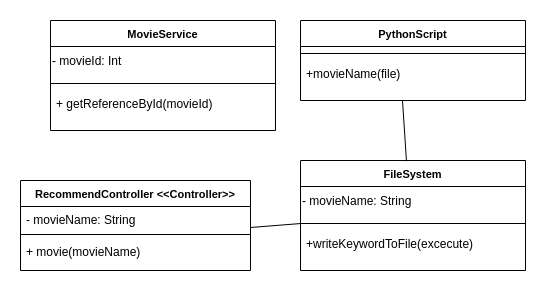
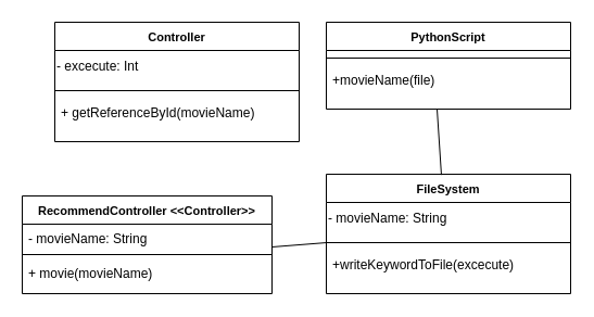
  <mxCell id="0" />
  <mxCell id="1" parent="0" />
  <mxCell id="2" value="&lt;font style=&quot;font-size: 11px;&quot;&gt;RecommendController&amp;nbsp;&lt;/font&gt;&lt;span style=&quot;font-size: 11px; background-color: initial;&quot;&gt;&amp;lt;&amp;lt;Controller&amp;gt;&amp;gt;&lt;/span&gt;" style="swimlane;fontStyle=1;align=center;verticalAlign=top;childLayout=stackLayout;horizontal=1;startSize=26;horizontalStack=0;resizeParent=1;resizeParentMax=0;resizeLast=0;collapsible=1;marginBottom=0;whiteSpace=wrap;html=1;" vertex="1" parent="1"><mxGeometry x="20" y="180" width="230" height="90" as="geometry" /></mxCell>
  <mxCell id="3" value="- movieName: String" style="text;strokeColor=none;fillColor=none;align=left;verticalAlign=top;spacingLeft=4;spacingRight=4;overflow=hidden;rotatable=0;points=[[0,0.5],[1,0.5]];portConstraint=eastwest;whiteSpace=wrap;html=1;" vertex="1" parent="2"><mxGeometry y="26" width="230" height="24" as="geometry" /></mxCell>
  <mxCell id="4" value="" style="line;strokeWidth=1;fillColor=none;align=left;verticalAlign=middle;spacingTop=-1;spacingLeft=3;spacingRight=3;rotatable=0;labelPosition=right;points=[];portConstraint=eastwest;strokeColor=inherit;" vertex="1" parent="2"><mxGeometry y="50" width="230" height="8" as="geometry" /></mxCell>
  <mxCell id="5" value="+ movie(movieName)" style="text;strokeColor=none;fillColor=none;align=left;verticalAlign=top;spacingLeft=4;spacingRight=4;overflow=hidden;rotatable=0;points=[[0,0.5],[1,0.5]];portConstraint=eastwest;whiteSpace=wrap;html=1;" vertex="1" parent="2"><mxGeometry y="58" width="230" height="32" as="geometry" /></mxCell>
- <mxCell id="6" value="&lt;span style=&quot;font-size: 11px;&quot;&gt;MovieService&lt;/span&gt;" style="swimlane;fontStyle=1;align=center;verticalAlign=top;childLayout=stackLayout;horizontal=1;startSize=26;horizontalStack=0;resizeParent=1;resizeParentMax=0;resizeLast=0;collapsible=1;marginBottom=0;whiteSpace=wrap;html=1;" vertex="1" parent="1"><mxGeometry x="50" y="20" width="225" height="110" as="geometry" /></mxCell>
- <mxCell id="7" value="- movieId: Int" style="text;html=1;align=left;verticalAlign=middle;resizable=0;points=[];autosize=1;strokeColor=none;fillColor=none;" vertex="1" parent="6"><mxGeometry y="26" width="225" height="30" as="geometry" /></mxCell>
+ <mxCell id="6" value="&lt;span style=&quot;font-size: 11px;&quot;&gt;Controller&lt;/span&gt;" style="swimlane;fontStyle=1;align=center;verticalAlign=top;childLayout=stackLayout;horizontal=1;startSize=26;horizontalStack=0;resizeParent=1;resizeParentMax=0;resizeLast=0;collapsible=1;marginBottom=0;whiteSpace=wrap;html=1;" vertex="1" parent="1"><mxGeometry x="50" y="20" width="225" height="110" as="geometry" /></mxCell>
+ <mxCell id="7" value="- excecute: Int" style="text;html=1;align=left;verticalAlign=middle;resizable=0;points=[];autosize=1;strokeColor=none;fillColor=none;" vertex="1" parent="6"><mxGeometry y="26" width="225" height="30" as="geometry" /></mxCell>
  <mxCell id="8" value="" style="line;strokeWidth=1;fillColor=none;align=left;verticalAlign=middle;spacingTop=-1;spacingLeft=3;spacingRight=3;rotatable=0;labelPosition=right;points=[];portConstraint=eastwest;strokeColor=inherit;" vertex="1" parent="6"><mxGeometry y="56" width="225" height="14" as="geometry" /></mxCell>
- <mxCell id="9" value="&lt;div&gt;&lt;span style=&quot;background-color: initial;&quot;&gt;+ getReferenceById(movieId)&lt;/span&gt;&lt;/div&gt;" style="text;strokeColor=none;fillColor=none;align=left;verticalAlign=top;spacingLeft=4;spacingRight=4;overflow=hidden;rotatable=0;points=[[0,0.5],[1,0.5]];portConstraint=eastwest;whiteSpace=wrap;html=1;" vertex="1" parent="6"><mxGeometry y="70" width="225" height="40" as="geometry" /></mxCell>
+ <mxCell id="9" value="&lt;div&gt;&lt;span style=&quot;background-color: initial;&quot;&gt;+ getReferenceById(movieName)&lt;/span&gt;&lt;/div&gt;" style="text;strokeColor=none;fillColor=none;align=left;verticalAlign=top;spacingLeft=4;spacingRight=4;overflow=hidden;rotatable=0;points=[[0,0.5],[1,0.5]];portConstraint=eastwest;whiteSpace=wrap;html=1;" vertex="1" parent="6"><mxGeometry y="70" width="225" height="40" as="geometry" /></mxCell>
  <mxCell id="10" value="&lt;span style=&quot;font-size: 11px;&quot;&gt;FileSystem&lt;/span&gt;" style="swimlane;fontStyle=1;align=center;verticalAlign=top;childLayout=stackLayout;horizontal=1;startSize=26;horizontalStack=0;resizeParent=1;resizeParentMax=0;resizeLast=0;collapsible=1;marginBottom=0;whiteSpace=wrap;html=1;" vertex="1" parent="1"><mxGeometry x="300" y="160" width="225" height="110" as="geometry" /></mxCell>
  <mxCell id="11" value="- movieName: String" style="text;html=1;align=left;verticalAlign=middle;resizable=0;points=[];autosize=1;strokeColor=none;fillColor=none;" vertex="1" parent="10"><mxGeometry y="26" width="225" height="30" as="geometry" /></mxCell>
  <mxCell id="12" value="" style="line;strokeWidth=1;fillColor=none;align=left;verticalAlign=middle;spacingTop=-1;spacingLeft=3;spacingRight=3;rotatable=0;labelPosition=right;points=[];portConstraint=eastwest;strokeColor=inherit;" vertex="1" parent="10"><mxGeometry y="56" width="225" height="14" as="geometry" /></mxCell>
  <mxCell id="13" value="&lt;div&gt;&lt;span style=&quot;background-color: initial;&quot;&gt;+writeKeywordToFile(excecute)&amp;nbsp;&lt;/span&gt;&lt;/div&gt;" style="text;strokeColor=none;fillColor=none;align=left;verticalAlign=top;spacingLeft=4;spacingRight=4;overflow=hidden;rotatable=0;points=[[0,0.5],[1,0.5]];portConstraint=eastwest;whiteSpace=wrap;html=1;" vertex="1" parent="10"><mxGeometry y="70" width="225" height="40" as="geometry" /></mxCell>
  <mxCell id="14" value="" style="endArrow=none;html=1;rounded=0;exitX=1;exitY=0.875;exitDx=0;exitDy=0;entryX=0.003;entryY=1.233;entryDx=0;entryDy=0;entryPerimeter=0;exitPerimeter=0;" edge="1" parent="1" source="3" target="11"><mxGeometry width="50" height="50" relative="1" as="geometry"><mxPoint x="176" y="181" as="sourcePoint" /><mxPoint x="228" y="141" as="targetPoint" /></mxGeometry></mxCell>
  <mxCell id="15" value="&lt;span style=&quot;font-size: 11px;&quot;&gt;PythonScript&lt;/span&gt;" style="swimlane;fontStyle=1;align=center;verticalAlign=top;childLayout=stackLayout;horizontal=1;startSize=26;horizontalStack=0;resizeParent=1;resizeParentMax=0;resizeLast=0;collapsible=1;marginBottom=0;whiteSpace=wrap;html=1;" vertex="1" parent="1"><mxGeometry x="300" y="20" width="225" height="80" as="geometry" /></mxCell>
  <mxCell id="16" value="" style="line;strokeWidth=1;fillColor=none;align=left;verticalAlign=middle;spacingTop=-1;spacingLeft=3;spacingRight=3;rotatable=0;labelPosition=right;points=[];portConstraint=eastwest;strokeColor=inherit;" vertex="1" parent="15"><mxGeometry y="26" width="225" height="14" as="geometry" /></mxCell>
  <mxCell id="17" value="&lt;div&gt;&lt;span style=&quot;background-color: initial;&quot;&gt;+movieName(file)&lt;/span&gt;&lt;/div&gt;" style="text;strokeColor=none;fillColor=none;align=left;verticalAlign=top;spacingLeft=4;spacingRight=4;overflow=hidden;rotatable=0;points=[[0,0.5],[1,0.5]];portConstraint=eastwest;whiteSpace=wrap;html=1;" vertex="1" parent="15"><mxGeometry y="40" width="225" height="40" as="geometry" /></mxCell>
  <mxCell id="18" value="" style="endArrow=none;html=1;rounded=0;exitX=0.471;exitY=0.006;exitDx=0;exitDy=0;entryX=0.481;entryY=1.021;entryDx=0;entryDy=0;entryPerimeter=0;exitPerimeter=0;" edge="1" parent="1" source="10"><mxGeometry width="50" height="50" relative="1" as="geometry"><mxPoint x="400" y="170" as="sourcePoint" /><mxPoint x="402" y="100" as="targetPoint" /></mxGeometry></mxCell>
